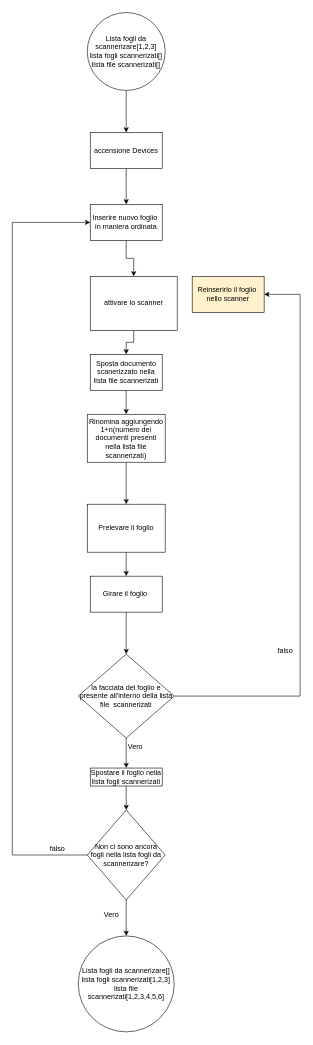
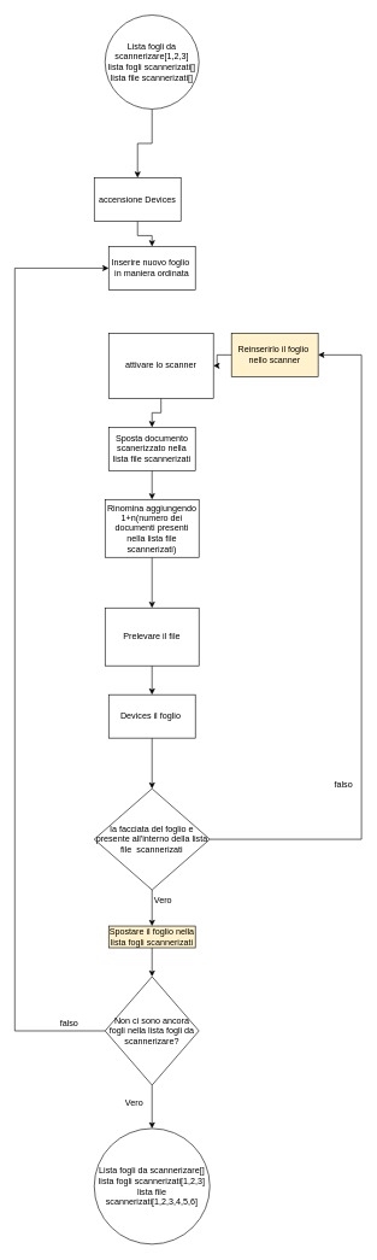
  <mxCell id="0" />
  <mxCell id="1" parent="0" />
  <mxCell id="2" value="" style="edgeStyle=orthogonalEdgeStyle;rounded=0;orthogonalLoop=1;jettySize=auto;html=1;" edge="1" parent="1" source="3" target="5"><mxGeometry relative="1" as="geometry" /></mxCell>
  <mxCell id="3" value="Lista fogli da scannerizare[1,2,3]&lt;br&gt;lista fogli scannerizati[]&lt;br&gt;lista file scannerizati[]" style="ellipse;whiteSpace=wrap;html=1;aspect=fixed;" vertex="1" parent="1"><mxGeometry x="145" y="20" width="130" height="130" as="geometry" /></mxCell>
  <mxCell id="4" value="" style="edgeStyle=orthogonalEdgeStyle;rounded=0;orthogonalLoop=1;jettySize=auto;html=1;" edge="1" parent="1" source="5" target="7"><mxGeometry relative="1" as="geometry" /></mxCell>
- <mxCell id="5" value="accensione Devices" style="rounded=0;whiteSpace=wrap;html=1;" vertex="1" parent="1"><mxGeometry x="150" y="220" width="120" height="60" as="geometry" /></mxCell>
- <mxCell id="6" value="" style="edgeStyle=orthogonalEdgeStyle;rounded=0;orthogonalLoop=1;jettySize=auto;html=1;" edge="1" parent="1" source="7" target="9"><mxGeometry relative="1" as="geometry" /></mxCell>
+ <mxCell id="5" value="accensione Devices" style="rounded=0;whiteSpace=wrap;html=1;" vertex="1" parent="1"><mxGeometry x="130" y="245" width="120" height="60" as="geometry" /></mxCell>
  <mxCell id="7" value="Inserire nuovo foglio&amp;nbsp; in maniera ordinata" style="whiteSpace=wrap;html=1;rounded=0;" vertex="1" parent="1"><mxGeometry x="150" y="340" width="120" height="60" as="geometry" /></mxCell>
  <mxCell id="8" value="" style="edgeStyle=orthogonalEdgeStyle;rounded=0;orthogonalLoop=1;jettySize=auto;html=1;" edge="1" parent="1" source="9" target="11"><mxGeometry relative="1" as="geometry" /></mxCell>
  <mxCell id="9" value="attivare lo scanner" style="whiteSpace=wrap;html=1;rounded=0;" vertex="1" parent="1"><mxGeometry x="150" y="460" width="145" height="90" as="geometry" /></mxCell>
  <mxCell id="10" value="" style="edgeStyle=orthogonalEdgeStyle;rounded=0;orthogonalLoop=1;jettySize=auto;html=1;" edge="1" parent="1" source="11" target="13"><mxGeometry relative="1" as="geometry" /></mxCell>
  <mxCell id="11" value="Sposta documento scanerizzato nella lista file scannerizati" style="whiteSpace=wrap;html=1;rounded=0;" vertex="1" parent="1"><mxGeometry x="150" y="590" width="120" height="60" as="geometry" /></mxCell>
  <mxCell id="12" value="" style="edgeStyle=orthogonalEdgeStyle;rounded=0;orthogonalLoop=1;jettySize=auto;html=1;" edge="1" parent="1" source="13" target="15"><mxGeometry relative="1" as="geometry" /></mxCell>
  <mxCell id="13" value="Rinomina aggiungendo 1+n(numero dei documenti presenti nella lista file scannerizati)" style="whiteSpace=wrap;html=1;rounded=0;" vertex="1" parent="1"><mxGeometry x="145" y="690" width="130" height="80" as="geometry" /></mxCell>
  <mxCell id="14" value="" style="edgeStyle=orthogonalEdgeStyle;rounded=0;orthogonalLoop=1;jettySize=auto;html=1;" edge="1" parent="1" source="15" target="17"><mxGeometry relative="1" as="geometry" /></mxCell>
- <mxCell id="15" value="Prelevare il foglio" style="whiteSpace=wrap;html=1;rounded=0;" vertex="1" parent="1"><mxGeometry x="145" y="840" width="130" height="80" as="geometry" /></mxCell>
+ <mxCell id="15" value="Prelevare il file" style="whiteSpace=wrap;html=1;rounded=0;" vertex="1" parent="1"><mxGeometry x="145" y="840" width="130" height="80" as="geometry" /></mxCell>
  <mxCell id="16" value="" style="edgeStyle=orthogonalEdgeStyle;rounded=0;orthogonalLoop=1;jettySize=auto;html=1;" edge="1" parent="1" source="17" target="22"><mxGeometry relative="1" as="geometry" /></mxCell>
- <mxCell id="17" value="Girare il foglio&amp;nbsp;" style="whiteSpace=wrap;html=1;rounded=0;" vertex="1" parent="1"><mxGeometry x="150" y="960" width="120" height="60" as="geometry" /></mxCell>
+ <mxCell id="17" value="Devices il foglio&amp;nbsp;" style="whiteSpace=wrap;html=1;rounded=0;" vertex="1" parent="1"><mxGeometry x="150" y="960" width="120" height="60" as="geometry" /></mxCell>
+ <mxCell id="18" value="" style="edgeStyle=orthogonalEdgeStyle;rounded=0;orthogonalLoop=1;jettySize=auto;html=1;" edge="1" parent="1" source="19" target="9"><mxGeometry relative="1" as="geometry" /></mxCell>
  <mxCell id="19" value="Reinserirlo il foglio&amp;nbsp; nello scanner" style="whiteSpace=wrap;html=1;rounded=0;fillColor=#fff2cc;" vertex="1" parent="1"><mxGeometry x="320" y="460" width="120" height="60" as="geometry" /></mxCell>
  <mxCell id="20" value="" style="edgeStyle=orthogonalEdgeStyle;rounded=0;orthogonalLoop=1;jettySize=auto;html=1;entryX=1;entryY=0.5;entryDx=0;entryDy=0;" edge="1" parent="1" source="22" target="19"><mxGeometry relative="1" as="geometry"><mxPoint x="500" y="520" as="targetPoint" /><Array as="points"><mxPoint x="500" y="1160" /><mxPoint x="500" y="490" /></Array></mxGeometry></mxCell>
  <mxCell id="21" value="" style="edgeStyle=orthogonalEdgeStyle;rounded=0;orthogonalLoop=1;jettySize=auto;html=1;" edge="1" parent="1" source="22"><mxGeometry relative="1" as="geometry"><mxPoint x="210" y="1280" as="targetPoint" /><Array as="points"><mxPoint x="210" y="1270" /><mxPoint x="210" y="1270" /></Array></mxGeometry></mxCell>
  <mxCell id="22" value="la facciata del foglio e presente all'interno della lista file&amp;nbsp; scannerizati" style="rhombus;whiteSpace=wrap;html=1;" vertex="1" parent="1"><mxGeometry x="130" y="1090" width="160" height="140" as="geometry" /></mxCell>
  <mxCell id="23" value="Vero" style="text;html=1;align=center;verticalAlign=middle;resizable=0;points=[];autosize=1;strokeColor=none;fillColor=none;" vertex="1" parent="1"><mxGeometry x="200" y="1230" width="50" height="30" as="geometry" /></mxCell>
  <mxCell id="24" value="falso" style="text;html=1;align=center;verticalAlign=middle;resizable=0;points=[];autosize=1;strokeColor=none;fillColor=none;" vertex="1" parent="1"><mxGeometry x="450" y="1070" width="50" height="30" as="geometry" /></mxCell>
  <mxCell id="25" value="" style="edgeStyle=orthogonalEdgeStyle;rounded=0;orthogonalLoop=1;jettySize=auto;html=1;entryX=0;entryY=0.5;entryDx=0;entryDy=0;" edge="1" parent="1" source="27" target="7"><mxGeometry relative="1" as="geometry"><mxPoint x="70" y="370" as="targetPoint" /><Array as="points"><mxPoint x="20" y="1425" /><mxPoint x="20" y="370" /></Array></mxGeometry></mxCell>
  <mxCell id="26" value="" style="edgeStyle=orthogonalEdgeStyle;rounded=0;orthogonalLoop=1;jettySize=auto;html=1;" edge="1" parent="1" source="27" target="30"><mxGeometry relative="1" as="geometry" /></mxCell>
  <mxCell id="27" value="Non ci sono ancora fogli nella lista fogli da scannerizare?" style="rhombus;whiteSpace=wrap;html=1;" vertex="1" parent="1"><mxGeometry x="145" y="1350" width="130" height="150" as="geometry" /></mxCell>
  <mxCell id="28" value="Vero" style="text;html=1;align=center;verticalAlign=middle;resizable=0;points=[];autosize=1;strokeColor=none;fillColor=none;" vertex="1" parent="1"><mxGeometry x="160" y="1510" width="50" height="30" as="geometry" /></mxCell>
  <mxCell id="29" value="falso&lt;br&gt;" style="text;html=1;align=center;verticalAlign=middle;resizable=0;points=[];autosize=1;strokeColor=none;fillColor=none;" vertex="1" parent="1"><mxGeometry x="70" y="1400" width="50" height="30" as="geometry" /></mxCell>
  <mxCell id="30" value="Lista fogli da scannerizare[]&lt;br&gt;lista fogli scannerizati[1,2,3]&lt;br&gt;lista file scannerizati[1,2,3,4,5,6]" style="ellipse;whiteSpace=wrap;html=1;aspect=fixed;" vertex="1" parent="1"><mxGeometry x="130" y="1560" width="160" height="160" as="geometry" /></mxCell>
  <mxCell id="31" value="" style="edgeStyle=orthogonalEdgeStyle;rounded=0;orthogonalLoop=1;jettySize=auto;html=1;" edge="1" parent="1" source="32" target="27"><mxGeometry relative="1" as="geometry" /></mxCell>
- <mxCell id="32" value="Spostare il foglio nella lista fogli scannerizati" style="rounded=0;whiteSpace=wrap;html=1;" vertex="1" parent="1"><mxGeometry x="150" y="1280" width="120" height="30" as="geometry" /></mxCell>
+ <mxCell id="32" value="Spostare il foglio nella lista fogli scannerizati" style="rounded=0;whiteSpace=wrap;html=1;fillColor=#fff2cc;" vertex="1" parent="1"><mxGeometry x="150" y="1280" width="120" height="30" as="geometry" /></mxCell>
